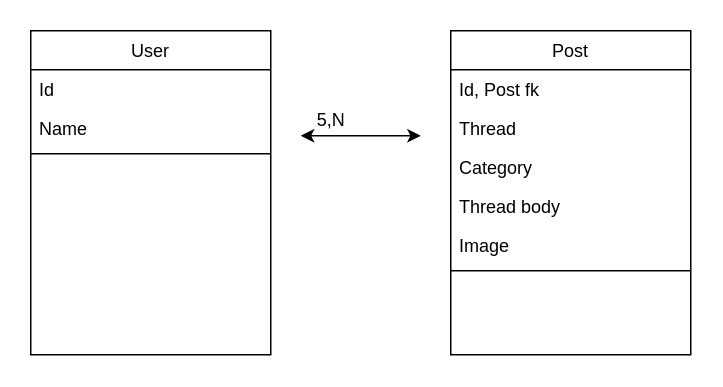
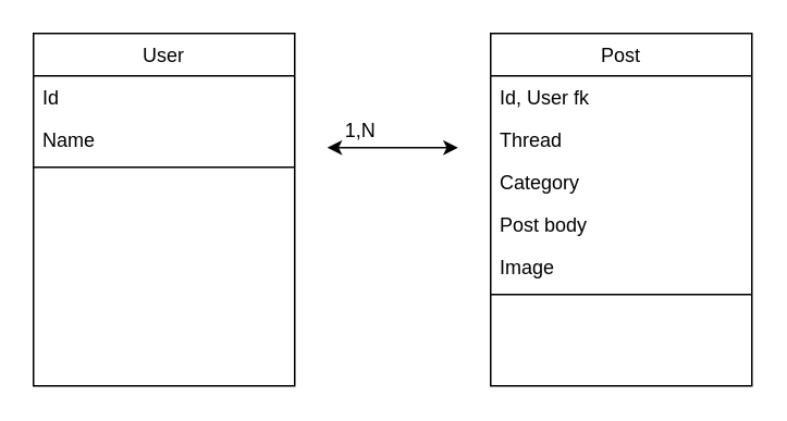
  <mxCell id="0" />
  <mxCell id="1" parent="0" />
  <mxCell id="2" value="User" style="swimlane;fontStyle=0;align=center;verticalAlign=top;childLayout=stackLayout;horizontal=1;startSize=26;horizontalStack=0;resizeParent=1;resizeLast=0;collapsible=1;marginBottom=0;rounded=0;shadow=0;strokeWidth=1;" vertex="1" parent="1"><mxGeometry x="20" y="20" width="160" height="216" as="geometry"><mxRectangle x="550" y="140" width="160" height="26" as="alternateBounds" /></mxGeometry></mxCell>
  <mxCell id="3" value="Id" style="text;align=left;verticalAlign=top;spacingLeft=4;spacingRight=4;overflow=hidden;rotatable=0;points=[[0,0.5],[1,0.5]];portConstraint=eastwest;" vertex="1" parent="2"><mxGeometry y="26" width="160" height="26" as="geometry" /></mxCell>
  <mxCell id="4" value="Name" style="text;align=left;verticalAlign=top;spacingLeft=4;spacingRight=4;overflow=hidden;rotatable=0;points=[[0,0.5],[1,0.5]];portConstraint=eastwest;rounded=0;shadow=0;html=0;" vertex="1" parent="2"><mxGeometry y="52" width="160" height="26" as="geometry" /></mxCell>
  <mxCell id="5" value="" style="line;html=1;strokeWidth=1;align=left;verticalAlign=middle;spacingTop=-1;spacingLeft=3;spacingRight=3;rotatable=0;labelPosition=right;points=[];portConstraint=eastwest;" vertex="1" parent="2"><mxGeometry y="78" width="160" height="8" as="geometry" /></mxCell>
  <mxCell id="6" value="Post" style="swimlane;fontStyle=0;align=center;verticalAlign=top;childLayout=stackLayout;horizontal=1;startSize=26;horizontalStack=0;resizeParent=1;resizeLast=0;collapsible=1;marginBottom=0;rounded=0;shadow=0;strokeWidth=1;" vertex="1" parent="1"><mxGeometry x="300" y="20" width="160" height="216" as="geometry"><mxRectangle x="550" y="140" width="160" height="26" as="alternateBounds" /></mxGeometry></mxCell>
- <mxCell id="7" value="Id, Post fk&#10;&#10;" style="text;align=left;verticalAlign=top;spacingLeft=4;spacingRight=4;overflow=hidden;rotatable=0;points=[[0,0.5],[1,0.5]];portConstraint=eastwest;" vertex="1" parent="6"><mxGeometry y="26" width="160" height="26" as="geometry" /></mxCell>
+ <mxCell id="7" value="Id, User fk&#10;&#10;" style="text;align=left;verticalAlign=top;spacingLeft=4;spacingRight=4;overflow=hidden;rotatable=0;points=[[0,0.5],[1,0.5]];portConstraint=eastwest;" vertex="1" parent="6"><mxGeometry y="26" width="160" height="26" as="geometry" /></mxCell>
  <mxCell id="8" value="Thread" style="text;align=left;verticalAlign=top;spacingLeft=4;spacingRight=4;overflow=hidden;rotatable=0;points=[[0,0.5],[1,0.5]];portConstraint=eastwest;rounded=0;shadow=0;html=0;" vertex="1" parent="6"><mxGeometry y="52" width="160" height="26" as="geometry" /></mxCell>
  <mxCell id="9" value="Category" style="text;align=left;verticalAlign=top;spacingLeft=4;spacingRight=4;overflow=hidden;rotatable=0;points=[[0,0.5],[1,0.5]];portConstraint=eastwest;rounded=0;shadow=0;html=0;" vertex="1" parent="6"><mxGeometry y="78" width="160" height="26" as="geometry" /></mxCell>
- <mxCell id="10" value="Thread body" style="text;align=left;verticalAlign=top;spacingLeft=4;spacingRight=4;overflow=hidden;rotatable=0;points=[[0,0.5],[1,0.5]];portConstraint=eastwest;rounded=0;shadow=0;html=0;" vertex="1" parent="6"><mxGeometry y="104" width="160" height="26" as="geometry" /></mxCell>
+ <mxCell id="10" value="Post body" style="text;align=left;verticalAlign=top;spacingLeft=4;spacingRight=4;overflow=hidden;rotatable=0;points=[[0,0.5],[1,0.5]];portConstraint=eastwest;rounded=0;shadow=0;html=0;" vertex="1" parent="6"><mxGeometry y="104" width="160" height="26" as="geometry" /></mxCell>
  <mxCell id="11" value="Image" style="text;align=left;verticalAlign=top;spacingLeft=4;spacingRight=4;overflow=hidden;rotatable=0;points=[[0,0.5],[1,0.5]];portConstraint=eastwest;rounded=0;shadow=0;html=0;" vertex="1" parent="6"><mxGeometry y="130" width="160" height="26" as="geometry" /></mxCell>
  <mxCell id="12" value="" style="line;html=1;strokeWidth=1;align=left;verticalAlign=middle;spacingTop=-1;spacingLeft=3;spacingRight=3;rotatable=0;labelPosition=right;points=[];portConstraint=eastwest;" vertex="1" parent="6"><mxGeometry y="156" width="160" height="8" as="geometry" /></mxCell>
  <mxCell id="13" value="" style="endArrow=classic;startArrow=classic;html=1;rounded=0;" edge="1" parent="1"><mxGeometry width="50" height="50" relative="1" as="geometry"><mxPoint x="200" y="90" as="sourcePoint" /><mxPoint x="280" y="90" as="targetPoint" /></mxGeometry></mxCell>
- <mxCell id="14" value="5,N" style="text;html=1;align=center;verticalAlign=middle;resizable=0;points=[];autosize=1;strokeColor=none;fillColor=none;" vertex="1" parent="1"><mxGeometry x="200" y="65" width="40" height="30" as="geometry" /></mxCell>
+ <mxCell id="14" value="1,N" style="text;html=1;align=center;verticalAlign=middle;resizable=0;points=[];autosize=1;strokeColor=none;fillColor=none;" vertex="1" parent="1"><mxGeometry x="200" y="65" width="40" height="30" as="geometry" /></mxCell>
